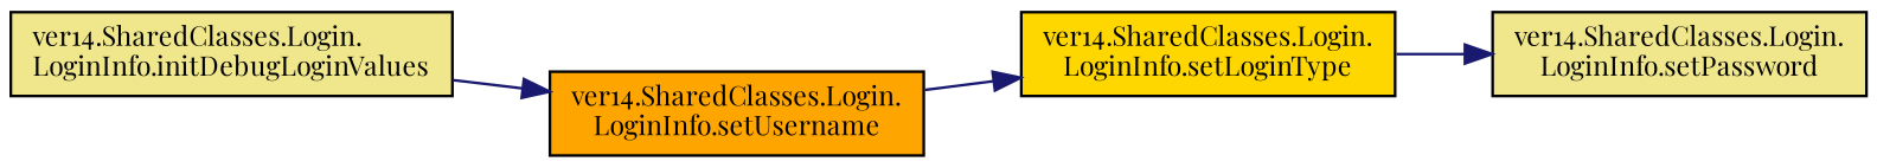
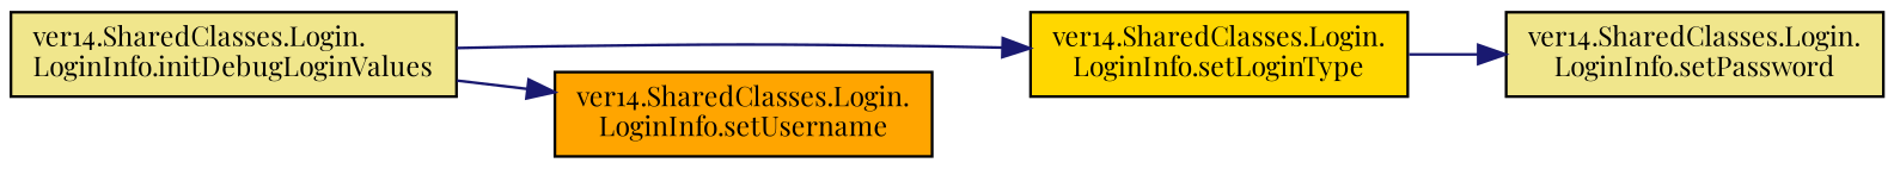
  digraph {
    fontname="Playfair Display"
    rankdir=LR
    node [color=black fillcolor=khaki fontname="Playfair Display" fontsize=10 shape=record style=filled]
    edge [color=midnightblue fontname="Playfair Display" fontsize=10 labelfontname=Helvetica labelfontsize=10 style=solid]
    n1 [fontcolor=black height=0.2 label="ver14.SharedClasses.Login.\lLoginInfo.initDebugLoginValues" width=0.4]
    n2 [fillcolor=gold height=0.2 label="ver14.SharedClasses.Login.\lLoginInfo.setLoginType" width=0.4]
    n3 [fillcolor=orange height=0.2 label="ver14.SharedClasses.Login.\lLoginInfo.setUsername" width=0.4]
    n4 [height=0.2 label="ver14.SharedClasses.Login.\lLoginInfo.setPassword" width=0.4]
-   n3 -> n2
+   n1 -> n2
    n1 -> n3
    n2 -> n4
  }
